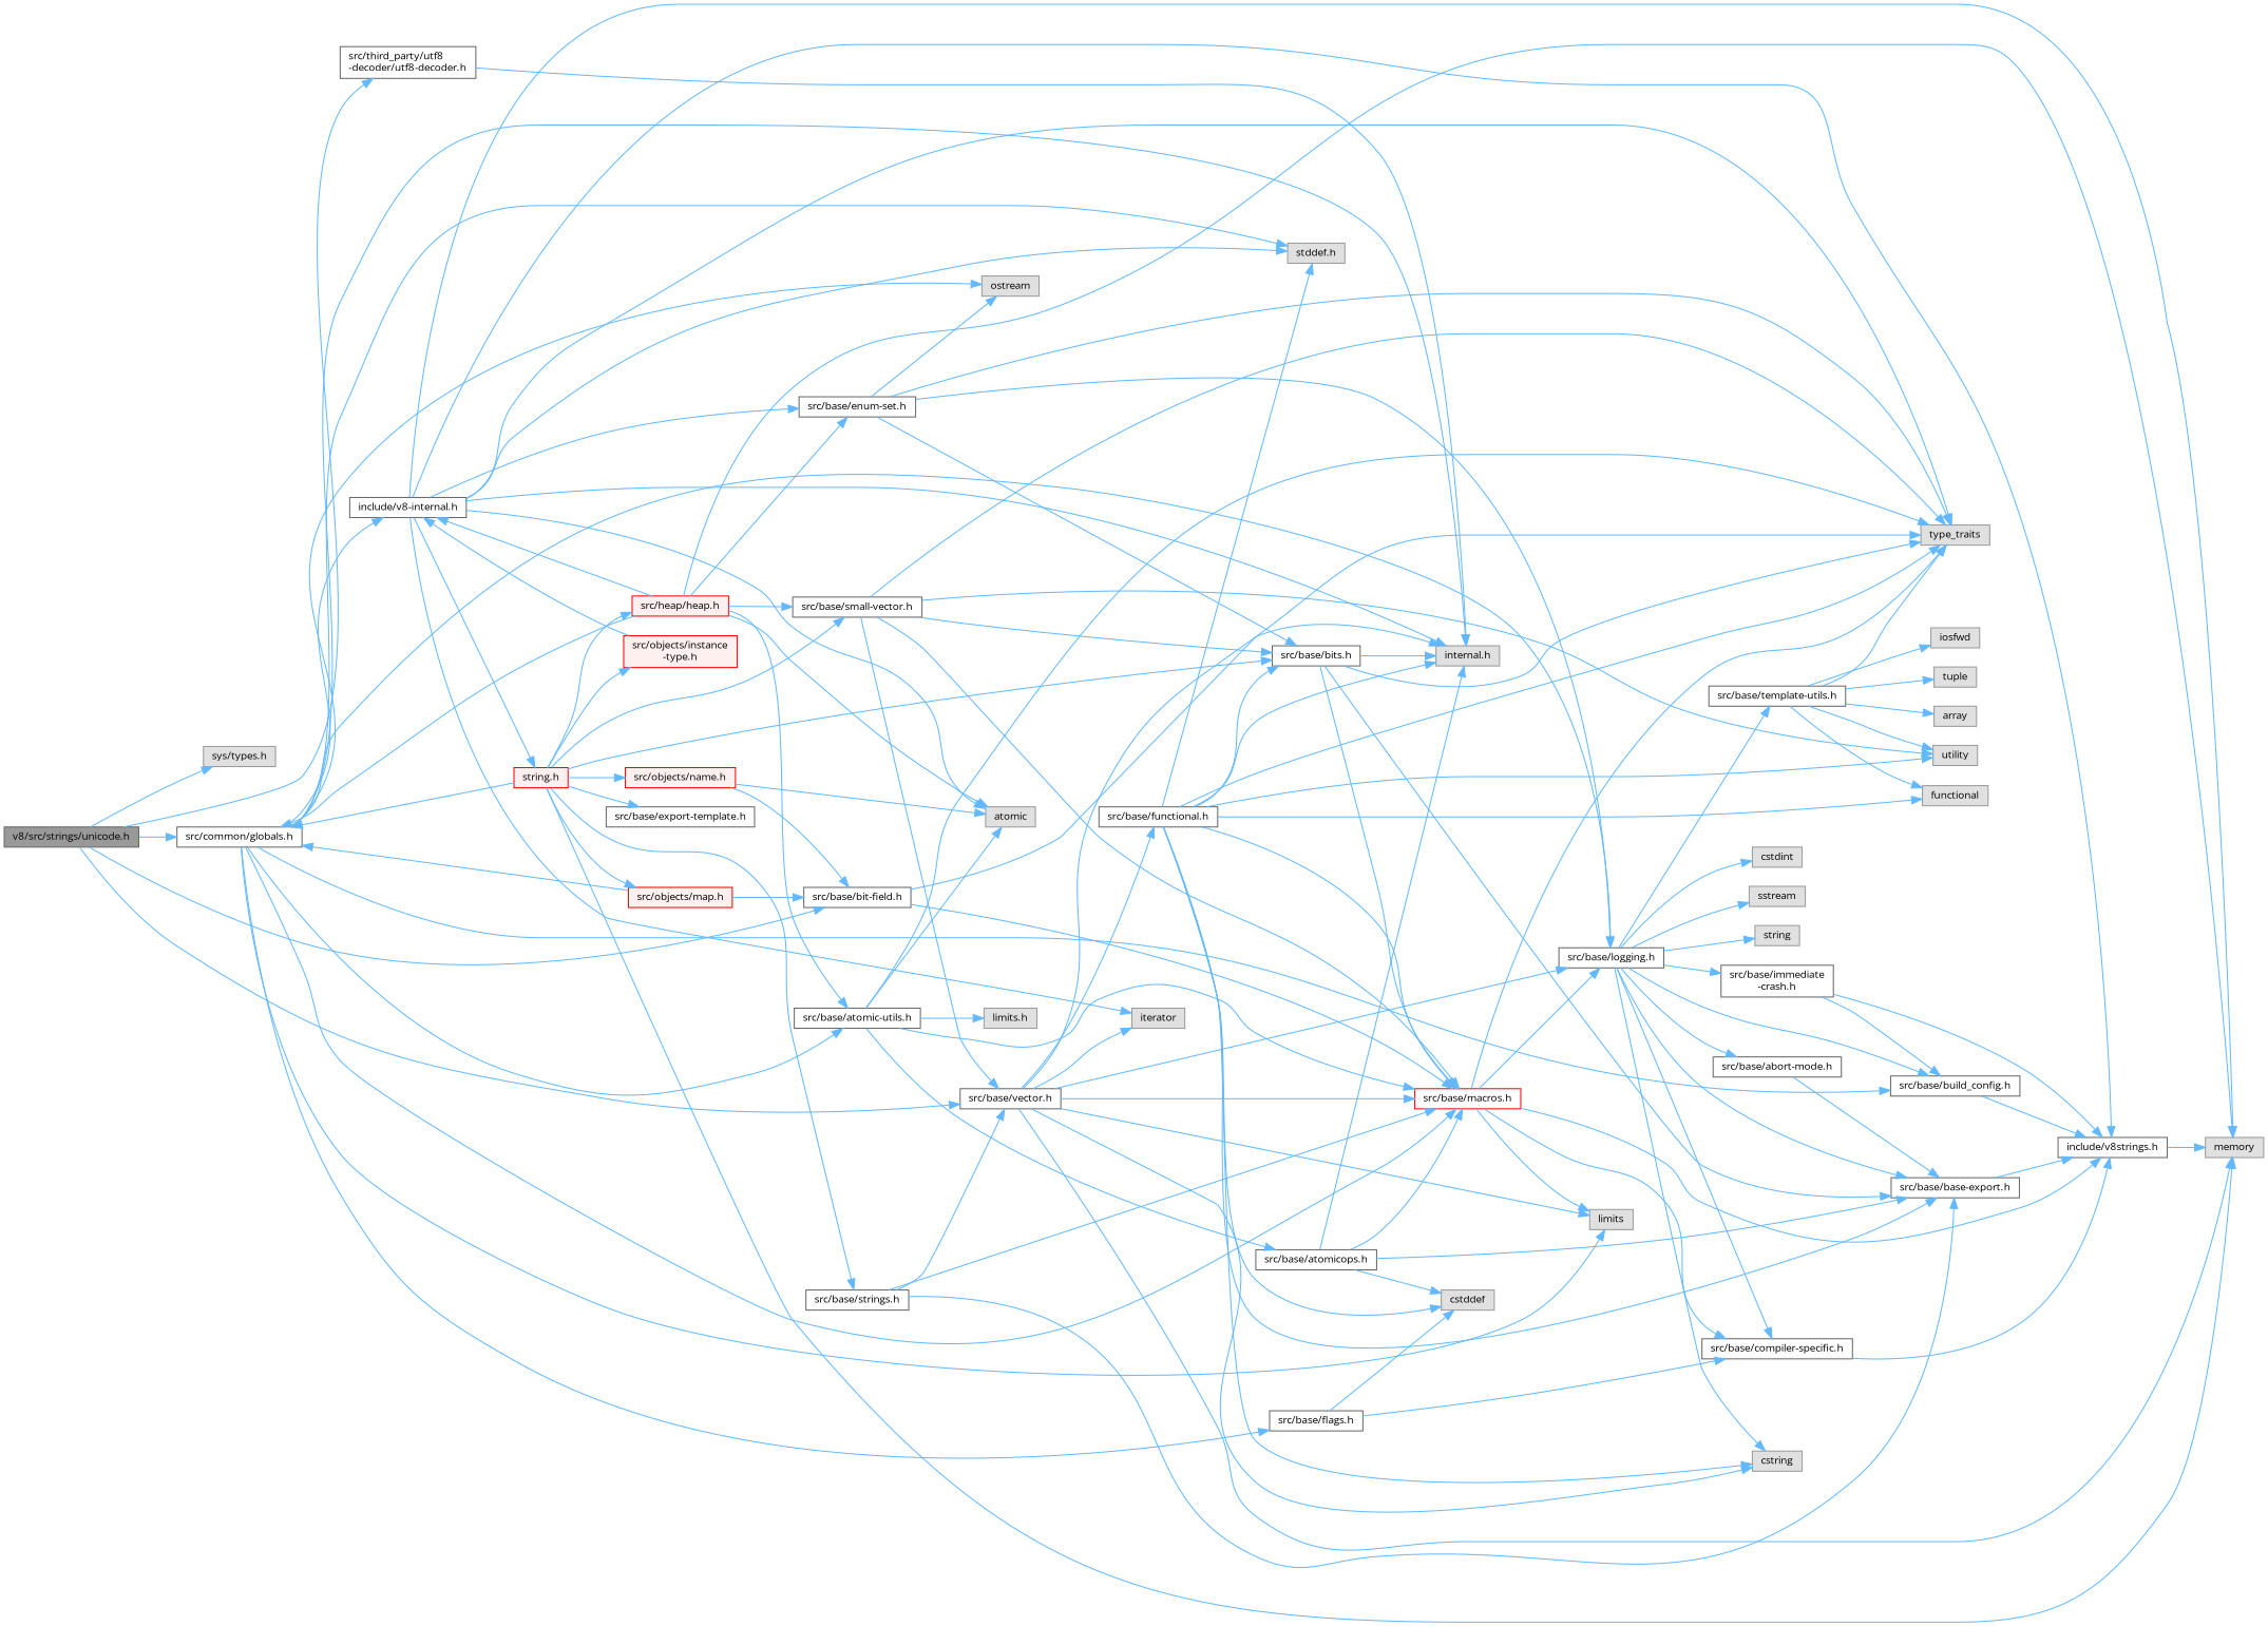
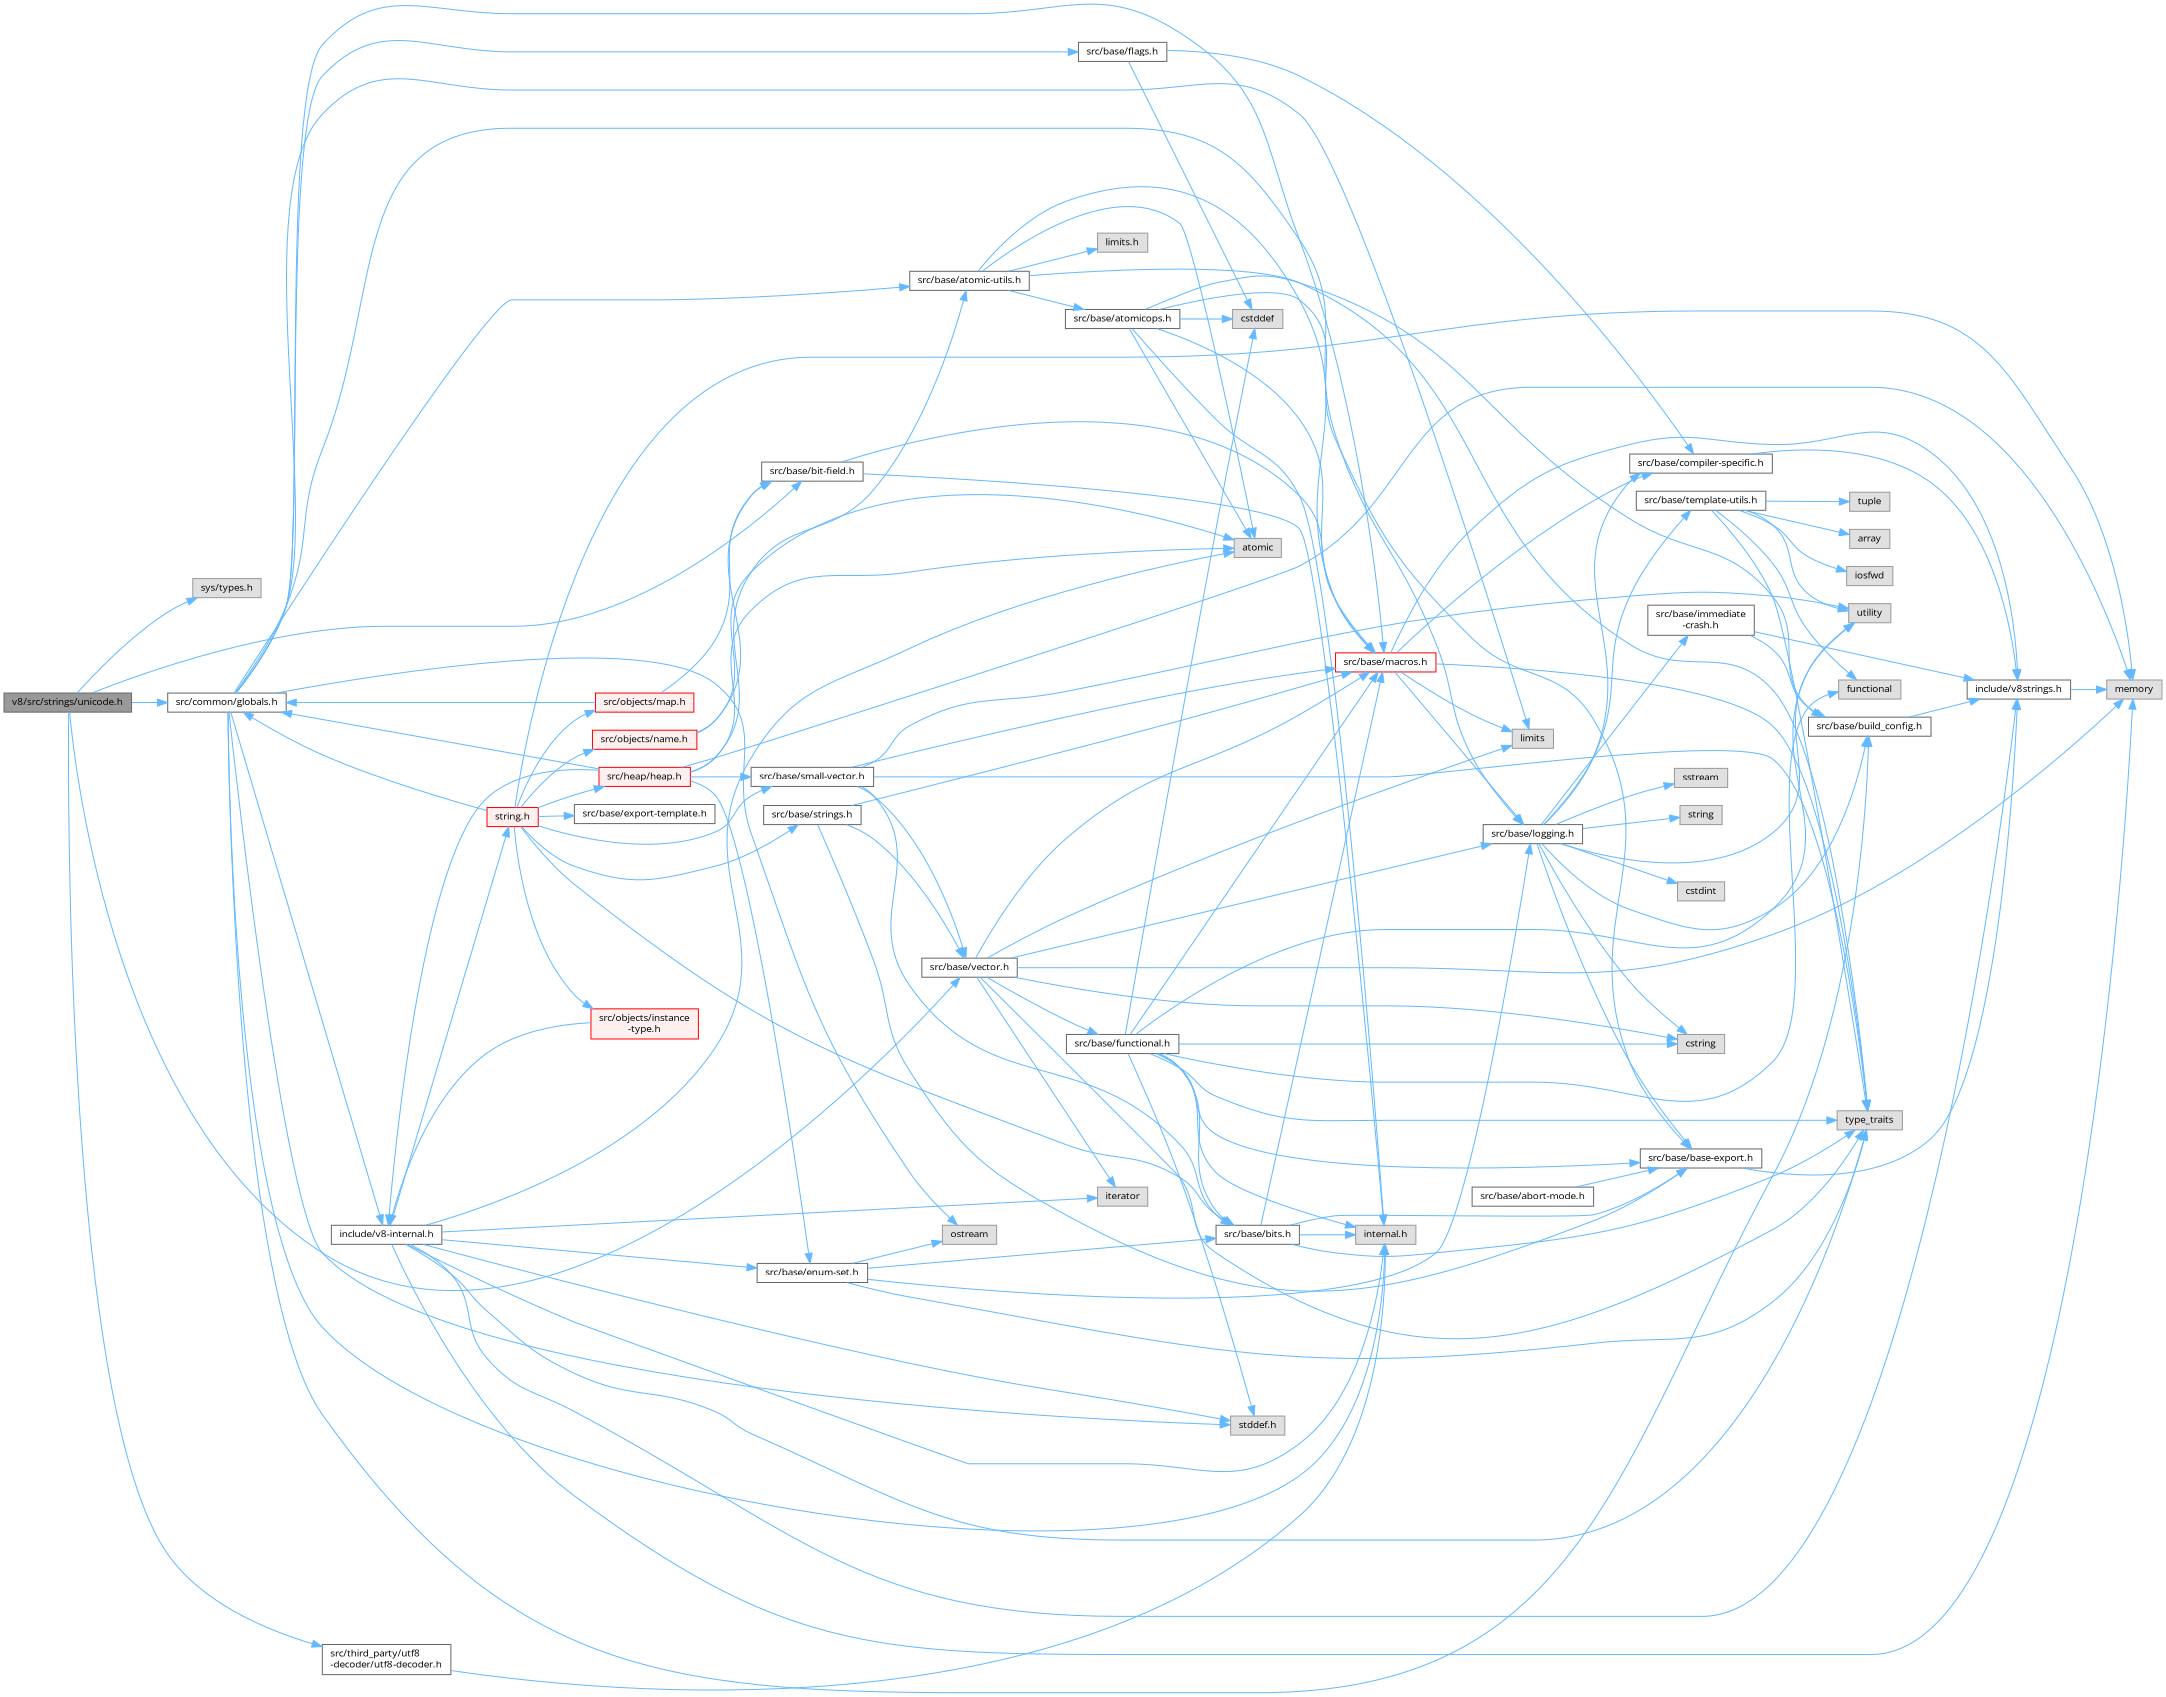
  digraph {
    fontname="Open Sans"
    rankdir=LR
    node [color=grey40 fillcolor=white fontname="Open Sans" fontsize=10 shape=box style=filled]
    edge [color=steelblue1 fontname="Open Sans" fontsize=10 labelfontname="Cascadia Code NF" labelfontsize=10 style=solid]
    n1 [color=gray40 fillcolor=grey60 fontcolor=black height=0.2 label="v8/src/strings/unicode.h" width=0.4]
    n2 [color=grey60 fillcolor="#E0E0E0" height=0.2 label="sys/types.h" width=0.4]
    n3 [height=0.2 label="src/base/bit-field.h" width=0.4]
    n4 [height=0.2 label="src/base/vector.h" width=0.4]
    n5 [height=0.2 label="src/common/globals.h" width=0.4]
    n6 [height=0.2 label="src/third_party/utf8\l-decoder/utf8-decoder.h" width=0.4]
    n7 [color=grey60 fillcolor="#E0E0E0" height=0.2 label="internal.h" width=0.4]
    n8 [color=red height=0.2 label="src/base/macros.h" width=0.4]
    n9 [color=grey60 fillcolor="#E0E0E0" height=0.2 label=limits width=0.4]
    n10 [color=grey60 fillcolor="#E0E0E0" height=0.2 label=type_traits width=0.4]
    n11 [height=0.2 label="src/base/logging.h" width=0.4]
    n12 [color=grey60 fillcolor="#E0E0E0" height=0.2 label=memory width=0.4]
    n13 [color=grey60 fillcolor="#E0E0E0" height=0.2 label=cstring width=0.4]
    n14 [color=grey60 fillcolor="#E0E0E0" height=0.2 label=iterator width=0.4]
    n15 [height=0.2 label="src/base/functional.h" width=0.4]
    n16 [height=0.2 label="src/base/build_config.h" width=0.4]
    n17 [color=grey60 fillcolor="#E0E0E0" height=0.2 label="stddef.h" width=0.4]
    n18 [color=grey60 fillcolor="#E0E0E0" height=0.2 label=ostream width=0.4]
    n19 [height=0.2 label="include/v8-internal.h" width=0.4]
    n20 [height=0.2 label="src/base/atomic-utils.h" width=0.4]
    n21 [height=0.2 label="src/base/flags.h" width=0.4]
    n22 [height=0.2 label="include/v8strings.h" width=0.4]
    n23 [height=0.2 label="src/base/compiler-specific.h" width=0.4]
    n24 [color=grey60 fillcolor="#E0E0E0" height=0.2 label=cstdint width=0.4]
    n25 [color=grey60 fillcolor="#E0E0E0" height=0.2 label=sstream width=0.4]
    n26 [color=grey60 fillcolor="#E0E0E0" height=0.2 label=string width=0.4]
    n27 [height=0.2 label="src/base/abort-mode.h" width=0.4]
    n28 [height=0.2 label="src/base/base-export.h" width=0.4]
    n29 [height=0.2 label="src/base/immediate\l-crash.h" width=0.4]
    n30 [height=0.2 label="src/base/template-utils.h" width=0.4]
    n31 [color=grey60 fillcolor="#E0E0E0" height=0.2 label=array width=0.4]
    n32 [color=grey60 fillcolor="#E0E0E0" height=0.2 label=functional width=0.4]
    n33 [color=grey60 fillcolor="#E0E0E0" height=0.2 label=iosfwd width=0.4]
    n34 [color=grey60 fillcolor="#E0E0E0" height=0.2 label=tuple width=0.4]
    n35 [color=grey60 fillcolor="#E0E0E0" height=0.2 label=utility width=0.4]
    n36 [color=grey60 fillcolor="#E0E0E0" height=0.2 label=cstddef width=0.4]
    n37 [height=0.2 label="src/base/bits.h" width=0.4]
    n38 [height=0.2 label="src/base/enum-set.h" width=0.4]
    n39 [color=red fillcolor="#FFF0F0" height=0.2 label="string.h" width=0.4]
    n40 [color=grey60 fillcolor="#E0E0E0" height=0.2 label=atomic width=0.4]
    n41 [color=grey60 fillcolor="#E0E0E0" height=0.2 label="limits.h" width=0.4]
    n42 [height=0.2 label="src/base/atomicops.h" width=0.4]
    n43 [height=0.2 label="src/base/export-template.h" width=0.4]
    n44 [height=0.2 label="src/base/small-vector.h" width=0.4]
    n45 [height=0.2 label="src/base/strings.h" width=0.4]
    n46 [color=red fillcolor="#FFF0F0" height=0.2 label="src/heap/heap.h" width=0.4]
    n47 [color=red fillcolor="#FFF0F0" height=0.2 label="src/objects/instance\l-type.h" width=0.4]
    n48 [color=red fillcolor="#FFF0F0" height=0.2 label="src/objects/map.h" width=0.4]
    n49 [color=red fillcolor="#FFF0F0" height=0.2 label="src/objects/name.h" width=0.4]
    n1 -> n2
    n1 -> n3
    n1 -> n4
    n1 -> n5
    n1 -> n6
    n3 -> n7
    n3 -> n8
    n4 -> n8
    n4 -> n9
    n4 -> n10
    n4 -> n11
    n4 -> n12
    n4 -> n13
    n4 -> n14
    n4 -> n15
    n5 -> n7
    n5 -> n8
    n5 -> n9
    n5 -> n11
    n5 -> n16
    n5 -> n17
    n5 -> n18
    n5 -> n19
    n5 -> n20
    n5 -> n21
    n6 -> n7
    n8 -> n9
    n8 -> n10
    n8 -> n11
    n8 -> n22
    n8 -> n23
    n11 -> n13
    n11 -> n16
    n11 -> n23
    n11 -> n24
    n11 -> n25
    n11 -> n26
-   n11 -> n27
+   n11 -> n35
    n11 -> n28
    n11 -> n29
    n11 -> n30
    n15 -> n7
    n15 -> n8
    n15 -> n10
    n15 -> n13
    n15 -> n17
    n15 -> n28
    n15 -> n32
    n15 -> n35
    n15 -> n36
    n15 -> n37
    n16 -> n22
    n19 -> n7
    n19 -> n10
    n19 -> n12
    n19 -> n14
    n19 -> n17
    n19 -> n22
    n19 -> n38
    n19 -> n39
    n19 -> n40
    n20 -> n8
    n20 -> n10
    n20 -> n40
    n20 -> n41
    n20 -> n42
    n21 -> n23
    n21 -> n36
    n22 -> n12
    n23 -> n22
    n27 -> n28
    n28 -> n22
    n29 -> n16
    n29 -> n22
    n30 -> n10
    n30 -> n31
    n30 -> n32
    n30 -> n33
    n30 -> n34
    n30 -> n35
    n37 -> n7
    n37 -> n8
    n37 -> n10
    n37 -> n28
    n38 -> n10
    n38 -> n11
    n38 -> n18
    n38 -> n37
    n39 -> n5
    n39 -> n12
    n39 -> n37
    n39 -> n43
    n39 -> n44
    n39 -> n45
    n39 -> n46
    n39 -> n47
    n39 -> n48
    n39 -> n49
    n42 -> n7
    n42 -> n8
+   n42 -> n16
    n42 -> n28
    n42 -> n36
+   n42 -> n40
    n44 -> n4
    n44 -> n8
    n44 -> n10
    n44 -> n35
    n44 -> n37
    n45 -> n4
    n45 -> n8
    n45 -> n28
    n46 -> n5
    n46 -> n12
    n46 -> n19
    n46 -> n20
    n46 -> n38
    n46 -> n40
    n46 -> n44
    n47 -> n19
    n48 -> n3
    n48 -> n5
    n49 -> n3
    n49 -> n40
  }
